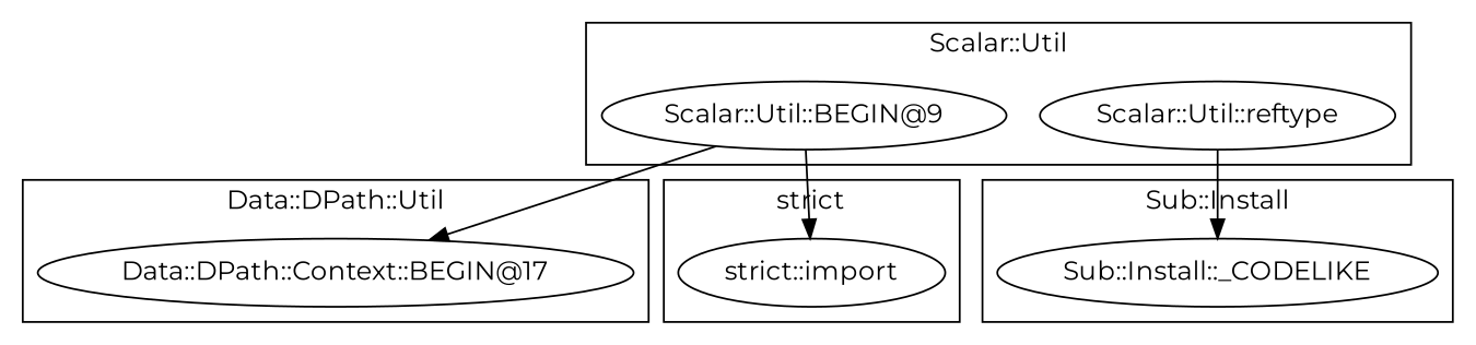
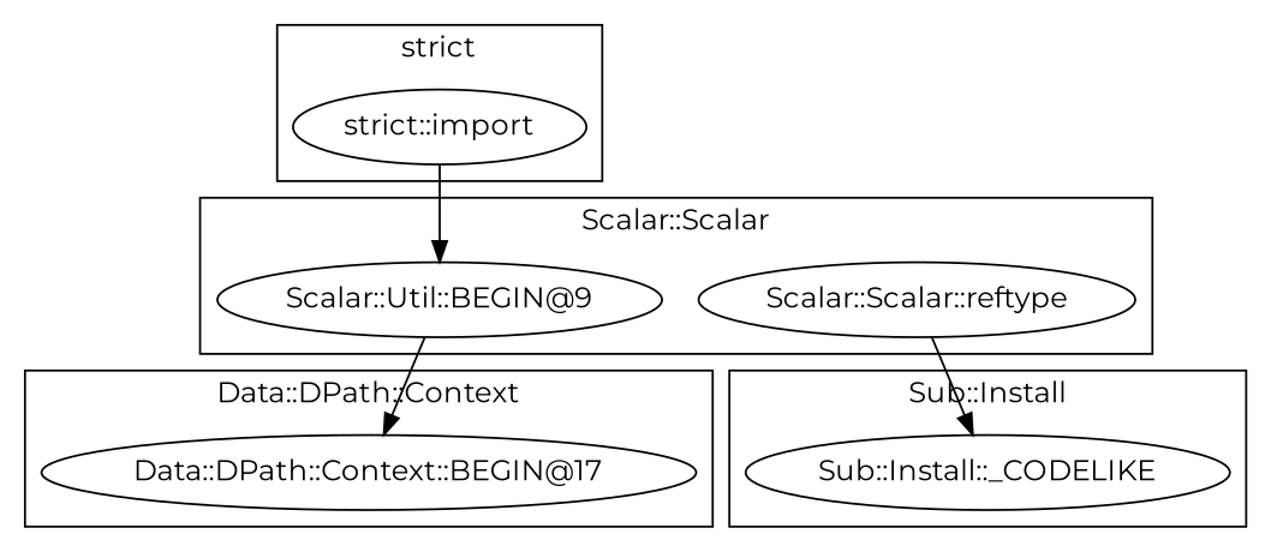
  digraph {
    fontname=Montserrat
    node [fontname=Montserrat]
    edge [fontname=Montserrat]
    "Data::DPath::Context::BEGIN@17"
    "strict::import"
    "Scalar::Util::BEGIN@9"
-   "Scalar::Util::reftype"
+   "Scalar::Util::reftype" [label="Scalar::Scalar::reftype"]
    "Sub::Install::_CODELIKE"
    subgraph cluster_1 {
-     label="Data::DPath::Util"
+     label="Data::DPath::Context"
      "Data::DPath::Context::BEGIN@17"
    }
    subgraph cluster_2 {
      label="strict"
      "strict::import"
    }
    subgraph cluster_3 {
-     label="Scalar::Util"
+     label="Scalar::Scalar"
      "Scalar::Util::BEGIN@9"
      "Scalar::Util::reftype"
    }
    subgraph cluster_4 {
      label="Sub::Install"
      "Sub::Install::_CODELIKE"
    }
    "Scalar::Util::BEGIN@9" -> "Data::DPath::Context::BEGIN@17"
-   "Scalar::Util::BEGIN@9" -> "strict::import"
+   "strict::import" -> "Scalar::Util::BEGIN@9"
    "Scalar::Util::reftype" -> "Sub::Install::_CODELIKE"
  }
